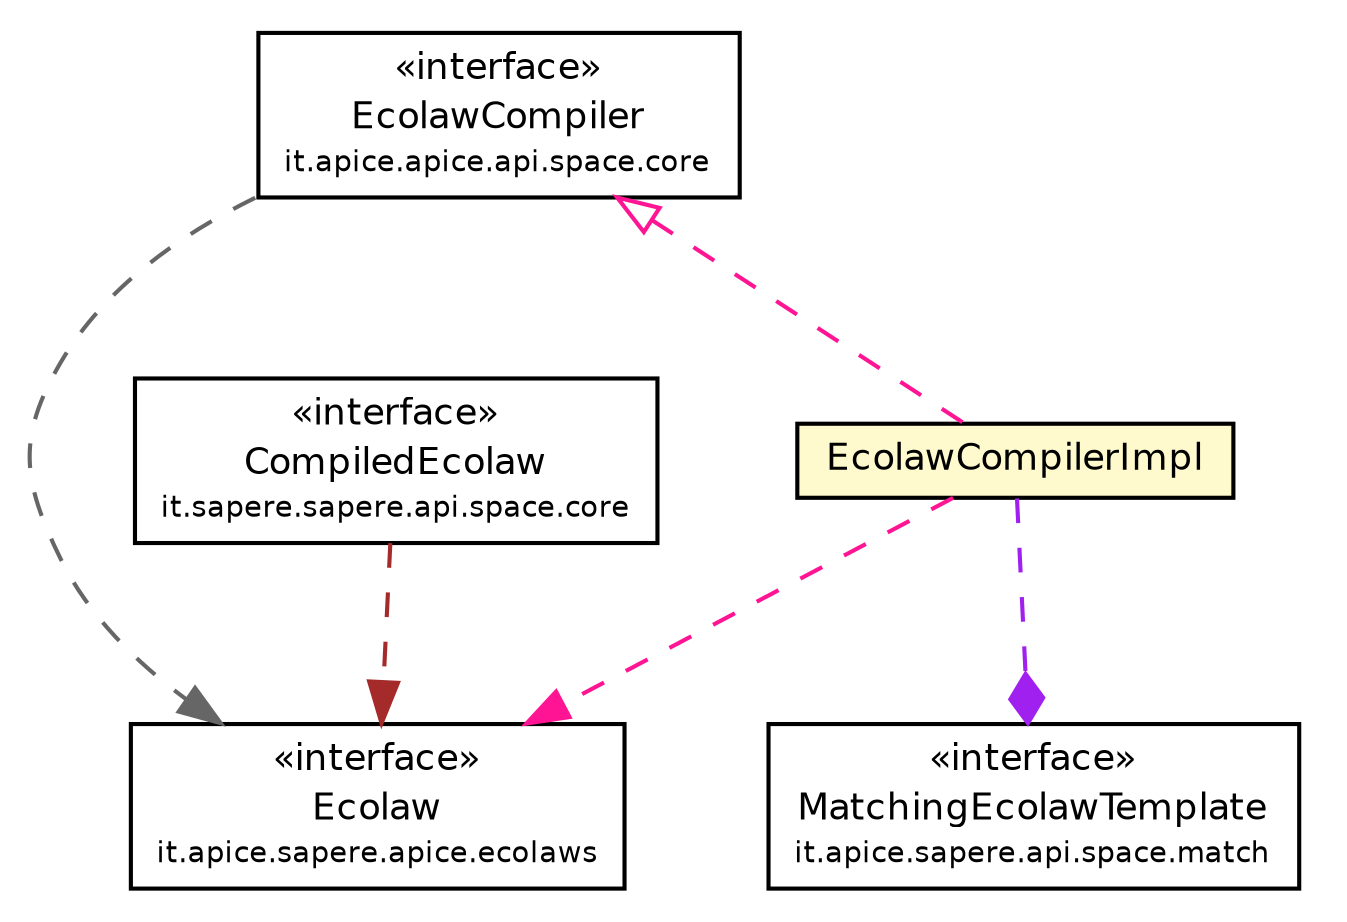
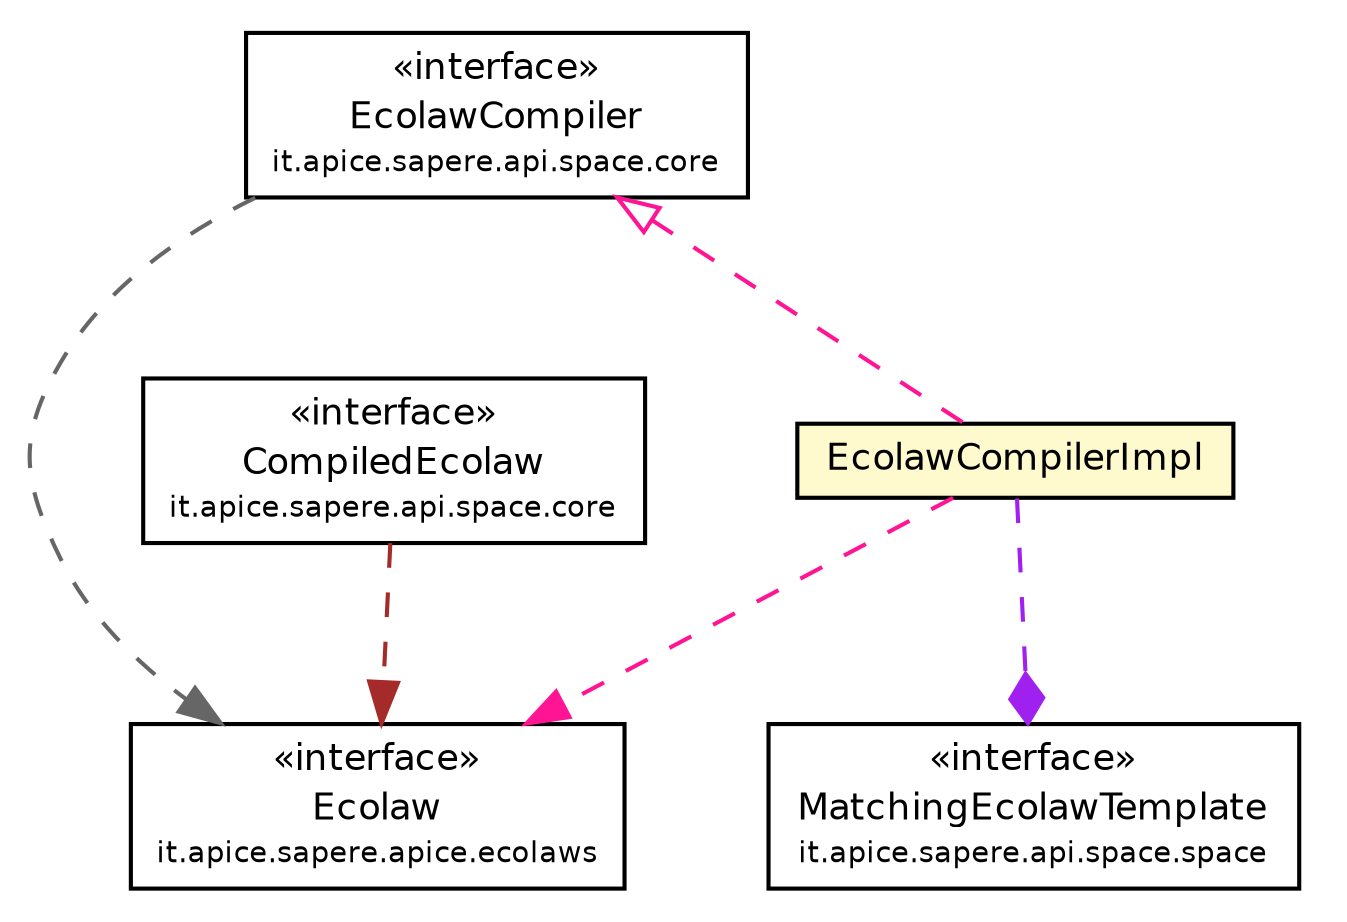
  digraph {
    node [fontcolor=black fontname=Helvetica fontsize=9.0 shape=plaintext]
    edge [arrowhead=normal color=deeppink fontcolor=black fontname=Helvetica fontsize=10.0 headport=p labelfontname=Helvetica labelfontsize=10 style=dashed tailport=p]
    n1 [label=<<table border="0" cellborder="1" cellspacing="0" cellpadding="2" port="p" href="../../../ecolaws/Ecolaw.html"> 		<tr><td><table border="0" cellspacing="0" cellpadding="1"> 			<tr><td> &laquo;interface&raquo; </td></tr> 			<tr><td> Ecolaw </td></tr> 			<tr><td><font point-size="7.0"> it.apice.sapere.apice.ecolaws </font></td></tr> 		</table></td></tr> 		</table>>]
-   n2 [label=<<table border="0" cellborder="1" cellspacing="0" cellpadding="2" port="p" href="../EcolawCompiler.html"> 		<tr><td><table border="0" cellspacing="0" cellpadding="1"> 			<tr><td> &laquo;interface&raquo; </td></tr> 			<tr><td> EcolawCompiler </td></tr> 			<tr><td><font point-size="7.0"> it.apice.apice.api.space.core </font></td></tr> 		</table></td></tr> 		</table>>]
+   n2 [label=<<table border="0" cellborder="1" cellspacing="0" cellpadding="2" port="p" href="../EcolawCompiler.html"> 		<tr><td><table border="0" cellspacing="0" cellpadding="1"> 			<tr><td> &laquo;interface&raquo; </td></tr> 			<tr><td> EcolawCompiler </td></tr> 			<tr><td><font point-size="7.0"> it.apice.sapere.api.space.core </font></td></tr> 		</table></td></tr> 		</table>>]
    n3 [label=<<table border="0" cellborder="1" cellspacing="0" cellpadding="2" port="p" bgcolor="lemonChiffon" href="./EcolawCompilerImpl.html"> 		<tr><td><table border="0" cellspacing="0" cellpadding="1"> 			<tr><td> EcolawCompilerImpl </td></tr> 		</table></td></tr> 		</table>>]
-   n4 [label=<<table border="0" cellborder="1" cellspacing="0" cellpadding="2" port="p" href="../../match/MatchingEcolawTemplate.html"> 		<tr><td><table border="0" cellspacing="0" cellpadding="1"> 			<tr><td> &laquo;interface&raquo; </td></tr> 			<tr><td> MatchingEcolawTemplate </td></tr> 			<tr><td><font point-size="7.0"> it.apice.sapere.api.space.match </font></td></tr> 		</table></td></tr> 		</table>>]
-   n5 [label=<<table border="0" cellborder="1" cellspacing="0" cellpadding="2" port="p" href="../CompiledEcolaw.html"> 		<tr><td><table border="0" cellspacing="0" cellpadding="1"> 			<tr><td> &laquo;interface&raquo; </td></tr> 			<tr><td> CompiledEcolaw </td></tr> 			<tr><td><font point-size="7.0"> it.sapere.sapere.api.space.core </font></td></tr> 		</table></td></tr> 		</table>>]
+   n4 [label=<<table border="0" cellborder="1" cellspacing="0" cellpadding="2" port="p" href="../../match/MatchingEcolawTemplate.html"> 		<tr><td><table border="0" cellspacing="0" cellpadding="1"> 			<tr><td> &laquo;interface&raquo; </td></tr> 			<tr><td> MatchingEcolawTemplate </td></tr> 			<tr><td><font point-size="7.0"> it.apice.sapere.api.space.space </font></td></tr> 		</table></td></tr> 		</table>>]
+   n5 [label=<<table border="0" cellborder="1" cellspacing="0" cellpadding="2" port="p" href="../CompiledEcolaw.html"> 		<tr><td><table border="0" cellspacing="0" cellpadding="1"> 			<tr><td> &laquo;interface&raquo; </td></tr> 			<tr><td> CompiledEcolaw </td></tr> 			<tr><td><font point-size="7.0"> it.apice.sapere.api.space.core </font></td></tr> 		</table></td></tr> 		</table>>]
    n2 -> n1 [color=gray40]
    n2 -> n3 [arrowtail=empty dir=back fontsize=10 arrowhead="" fontcolor=""]
    n3 -> n1
    n3 -> n4 [arrowhead=diamond color=purple]
    n5 -> n1 [color=brown]
  }
